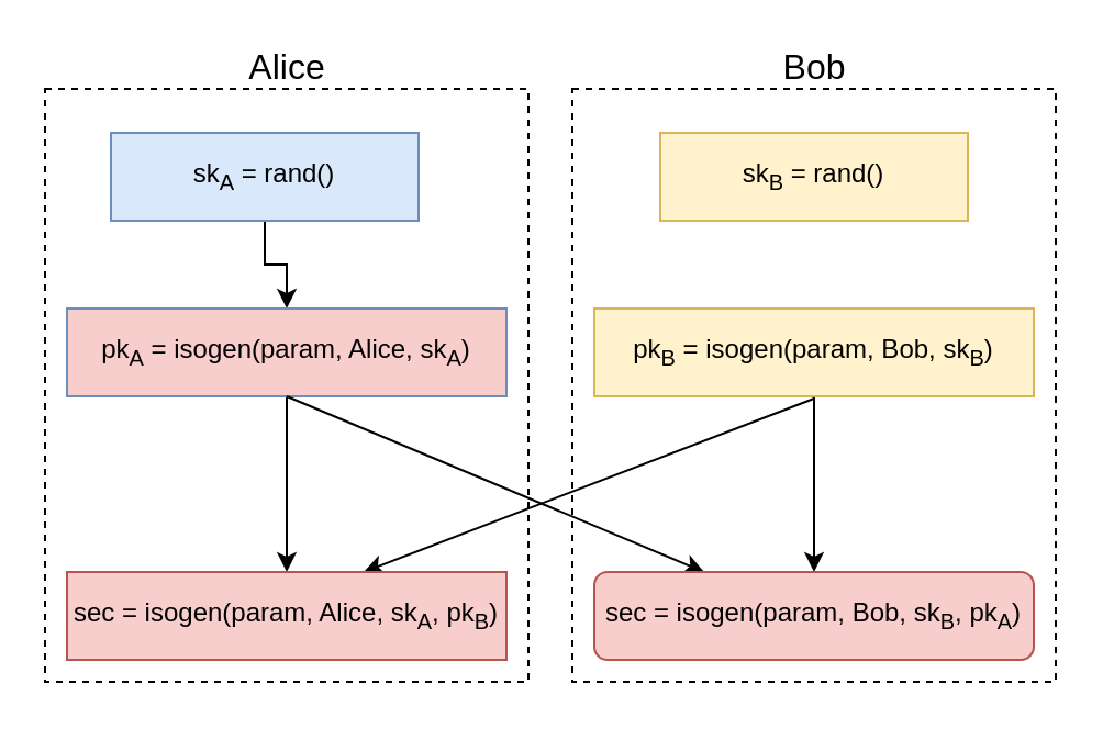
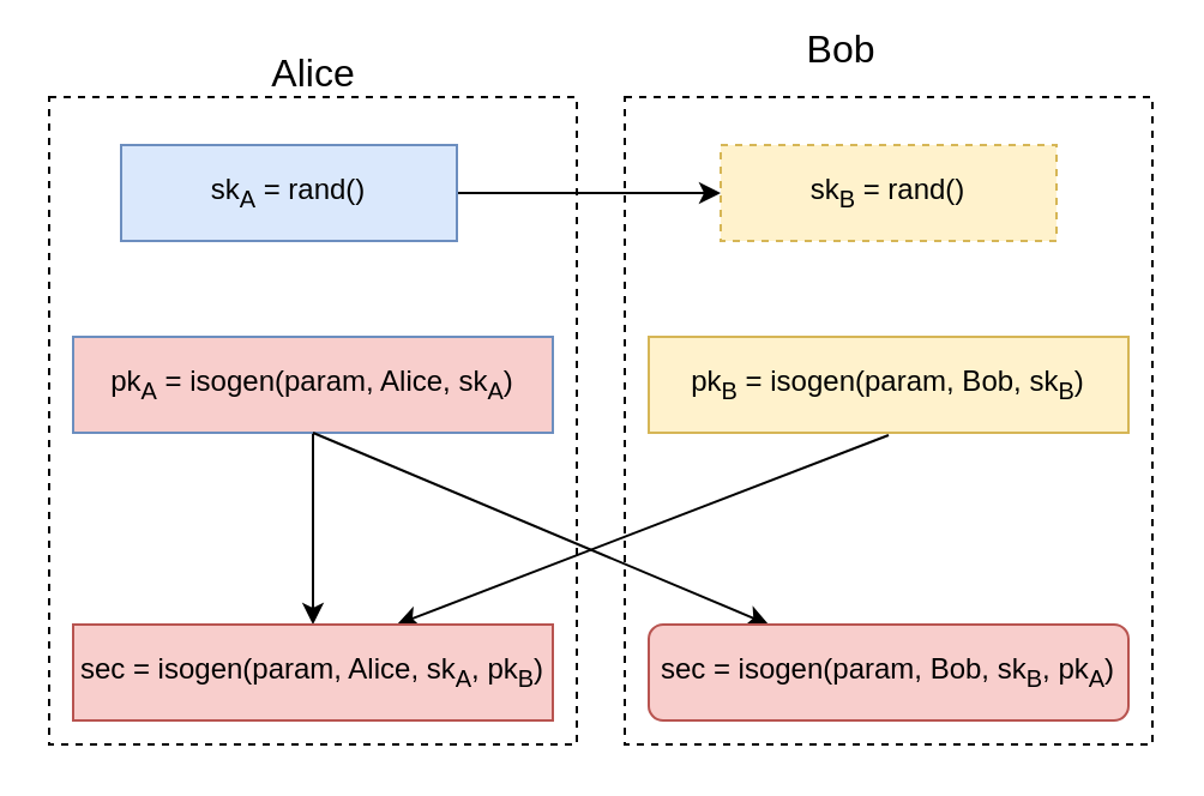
  <mxCell id="0" />
  <mxCell id="1" parent="0" />
  <mxCell id="2" value="" style="rounded=0;whiteSpace=wrap;html=1;dashed=1;" parent="1" vertex="1"><mxGeometry x="260" y="40" width="220" height="270" as="geometry" /></mxCell>
  <mxCell id="3" value="" style="rounded=0;whiteSpace=wrap;html=1;dashed=1;" parent="1" vertex="1"><mxGeometry x="20" y="40" width="220" height="270" as="geometry" /></mxCell>
- <mxCell id="4" style="edgeStyle=orthogonalEdgeStyle;rounded=0;orthogonalLoop=1;jettySize=auto;html=1;" parent="1" source="5" target="7" edge="1"><mxGeometry relative="1" as="geometry" /></mxCell>
+ <mxCell id="4" style="edgeStyle=orthogonalEdgeStyle;rounded=0;orthogonalLoop=1;jettySize=auto;html=1;" parent="1" source="5" target="8" edge="1"><mxGeometry relative="1" as="geometry" /></mxCell>
  <mxCell id="5" value="sk&lt;sub&gt;A&lt;/sub&gt; = rand()" style="rounded=0;whiteSpace=wrap;html=1;fillColor=#dae8fc;strokeColor=#6c8ebf;" parent="1" vertex="1"><mxGeometry x="50" y="60" width="140" height="40" as="geometry" /></mxCell>
  <mxCell id="6" style="edgeStyle=orthogonalEdgeStyle;rounded=0;orthogonalLoop=1;jettySize=auto;html=1;entryX=0.5;entryY=0;entryDx=0;entryDy=0;" parent="1" source="7" target="13" edge="1"><mxGeometry relative="1" as="geometry" /></mxCell>
  <mxCell id="7" value="pk&lt;sub&gt;A&lt;/sub&gt; = isogen(param, Alice, sk&lt;sub&gt;A&lt;/sub&gt;)" style="rounded=0;whiteSpace=wrap;html=1;fillColor=#f8cecc;strokeColor=#6c8ebf;" parent="1" vertex="1"><mxGeometry x="30" y="140" width="200" height="40" as="geometry" /></mxCell>
- <mxCell id="8" value="sk&lt;sub&gt;B&lt;/sub&gt; = rand()" style="rounded=0;whiteSpace=wrap;html=1;fillColor=#fff2cc;strokeColor=#d6b656;" parent="1" vertex="1"><mxGeometry x="300" y="60" width="140" height="40" as="geometry" /></mxCell>
- <mxCell id="9" style="edgeStyle=orthogonalEdgeStyle;rounded=0;orthogonalLoop=1;jettySize=auto;html=1;entryX=0.5;entryY=0;entryDx=0;entryDy=0;" parent="1" source="10" target="14" edge="1"><mxGeometry relative="1" as="geometry" /></mxCell>
+ <mxCell id="8" value="sk&lt;sub&gt;B&lt;/sub&gt; = rand()" style="rounded=0;whiteSpace=wrap;html=1;fillColor=#fff2cc;strokeColor=#d6b656;dashed=1;" parent="1" vertex="1"><mxGeometry x="300" y="60" width="140" height="40" as="geometry" /></mxCell>
  <mxCell id="10" value="pk&lt;sub&gt;B&lt;/sub&gt; = isogen(param, Bob, sk&lt;sub&gt;B&lt;/sub&gt;)" style="rounded=0;whiteSpace=wrap;html=1;fillColor=#fff2cc;strokeColor=#d6b656;" parent="1" vertex="1"><mxGeometry x="270" y="140" width="200" height="40" as="geometry" /></mxCell>
  <mxCell id="11" value="" style="endArrow=classic;html=1;entryX=0.25;entryY=0;entryDx=0;entryDy=0;" parent="1" target="14" edge="1"><mxGeometry width="50" height="50" relative="1" as="geometry"><mxPoint x="130" y="180" as="sourcePoint" /><mxPoint x="260" y="220" as="targetPoint" /></mxGeometry></mxCell>
  <mxCell id="12" value="" style="endArrow=classic;html=1;entryX=0.75;entryY=0;entryDx=0;entryDy=0;" parent="1" target="13" edge="1"><mxGeometry width="50" height="50" relative="1" as="geometry"><mxPoint x="370" y="181" as="sourcePoint" /><mxPoint x="90" y="250" as="targetPoint" /></mxGeometry></mxCell>
  <mxCell id="13" value="sec = isogen(sk&lt;sub&gt;A&lt;/sub&gt;, pk&lt;sub&gt;B&lt;/sub&gt;)" style="rounded=0;whiteSpace=wrap;html=1;" parent="1" vertex="1"><mxGeometry x="60" y="260" width="140" height="40" as="geometry" /></mxCell>
  <mxCell id="14" value="sec = isogen(param, Bob, sk&lt;sub&gt;B&lt;/sub&gt;, pk&lt;sub&gt;A&lt;/sub&gt;)" style="whiteSpace=wrap;html=1;fillColor=#f8cecc;strokeColor=#b85450;rounded=1;" parent="1" vertex="1"><mxGeometry x="270" y="260" width="200" height="40" as="geometry" /></mxCell>
  <mxCell id="15" value="sec = isogen(param, Alice, sk&lt;sub&gt;A&lt;/sub&gt;, pk&lt;sub&gt;B&lt;/sub&gt;)" style="rounded=0;whiteSpace=wrap;html=1;fillColor=#f8cecc;strokeColor=#b85450;" parent="1" vertex="1"><mxGeometry x="30" y="260" width="200" height="40" as="geometry" /></mxCell>
  <mxCell id="16" value="Alice" style="text;html=1;align=center;verticalAlign=middle;resizable=0;points=[];autosize=1;fontSize=16;" parent="1" vertex="1"><mxGeometry x="105" y="20" width="50" height="20" as="geometry" /></mxCell>
- <mxCell id="17" value="Bob" style="text;html=1;align=center;verticalAlign=middle;resizable=0;points=[];autosize=1;fontSize=16;" parent="1" vertex="1"><mxGeometry x="350" y="20" width="40" height="20" as="geometry" /></mxCell>
+ <mxCell id="17" value="Bob" style="text;html=1;align=center;verticalAlign=middle;resizable=0;points=[];autosize=1;fontSize=16;" parent="1" vertex="1"><mxGeometry x="330" y="10" width="40" height="20" as="geometry" /></mxCell>
